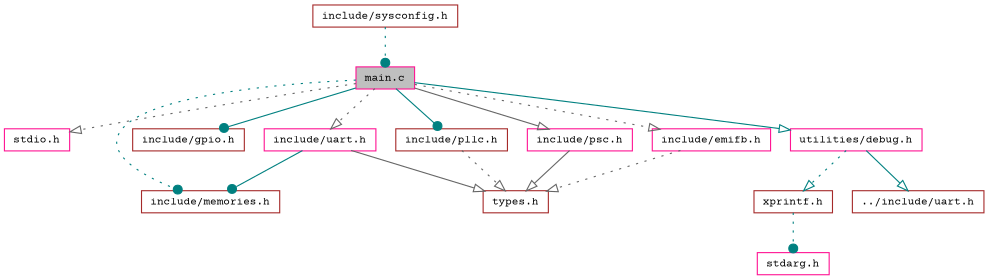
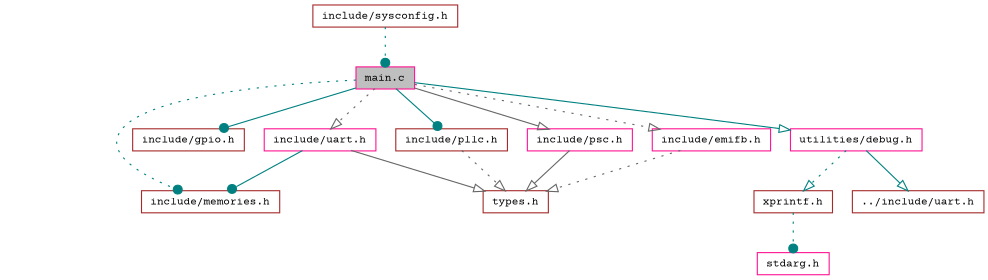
  digraph {
    fontname="Courier Prime"
    node [color=deeppink fillcolor=white fontname="Courier Prime" fontsize=10 shape=record style=filled]
    edge [arrowhead=onormal color=teal fontname="Courier Prime" fontsize=10 labelfontname=Helvetica labelfontsize=10 style=dotted]
    n1 [fillcolor=grey75 fontcolor=black height=0.2 label="main.c" width=0.4]
-   n2 [height=0.2 label="stdio.h" width=0.4]
    n3 [color=brown height=0.2 label="include/memories.h" width=0.4]
    n4 [color=brown height=0.2 label="include/gpio.h" width=0.4]
    n5 [color=brown height=0.2 label="include/pllc.h" width=0.4]
    n6 [height=0.2 label="include/psc.h" width=0.4]
    n7 [height=0.2 label="include/emifb.h" width=0.4]
    n8 [height=0.2 label="include/uart.h" width=0.4]
    n9 [height=0.2 label="utilities/debug.h" width=0.4]
    n10 [color=brown height=0.2 label="include/sysconfig.h" width=0.4]
    n11 [color=brown height=0.2 label="types.h" width=0.4]
    n12 [color=brown height=0.2 label="xprintf.h" width=0.4]
    n13 [color=brown height=0.2 label="../include/uart.h" width=0.4]
    n14 [height=0.2 label="stdarg.h" width=0.4]
-   n1 -> n2 [color=gray40]
    n1 -> n3 [arrowhead=dot]
    n1 -> n4 [arrowhead=dot style=solid]
    n1 -> n5 [arrowhead=dot style=solid]
    n1 -> n6 [color=gray40 style=solid]
    n1 -> n7 [color=gray40]
    n1 -> n8 [color=gray40]
    n1 -> n9 [style=solid]
    n5 -> n11 [color=gray40]
    n6 -> n11 [color=gray40 style=solid]
    n7 -> n11 [color=gray40]
    n8 -> n3 [arrowhead=dot style=solid]
    n8 -> n11 [color=gray40 style=solid]
    n9 -> n12
    n9 -> n13 [style=solid]
    n10 -> n1 [arrowhead=dot]
    n12 -> n14 [arrowhead=dot]
  }
